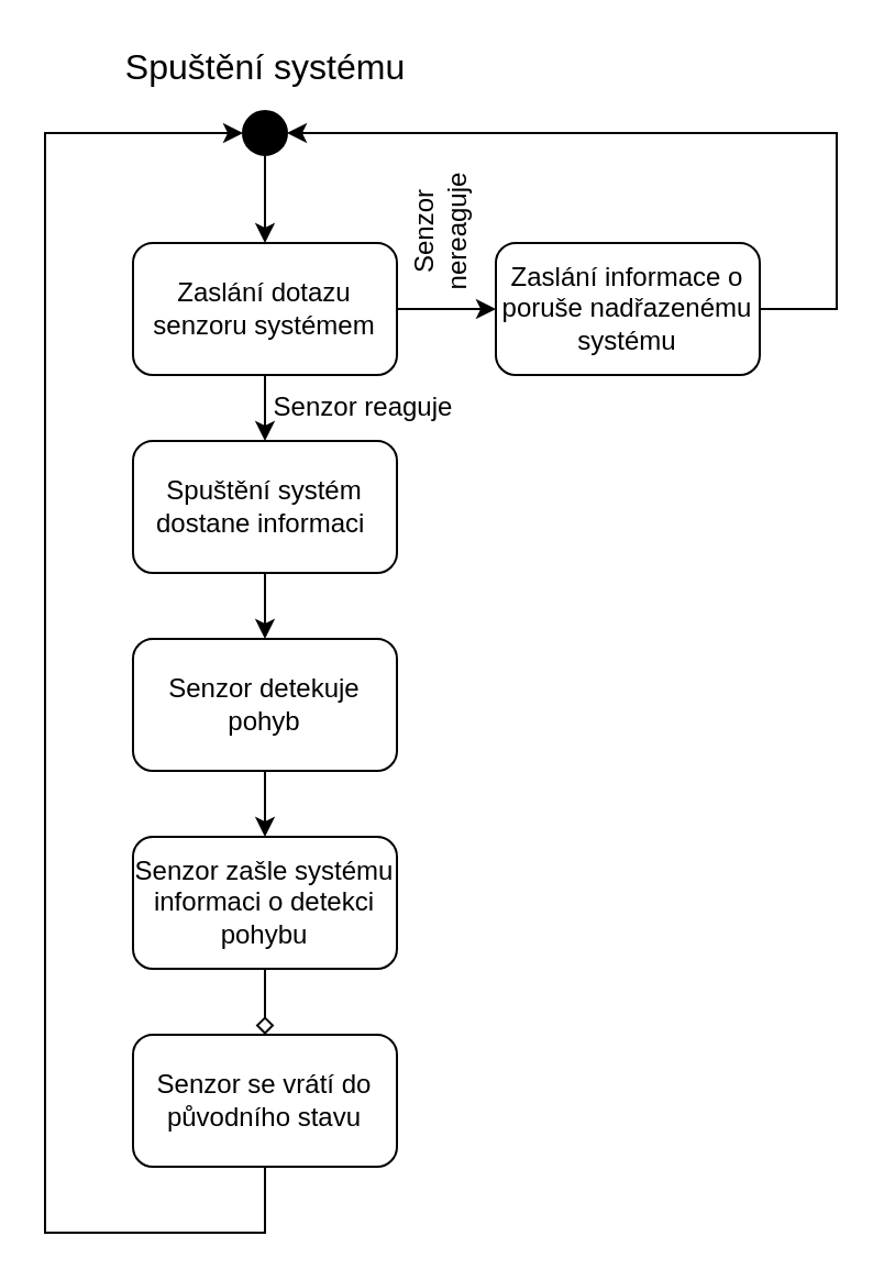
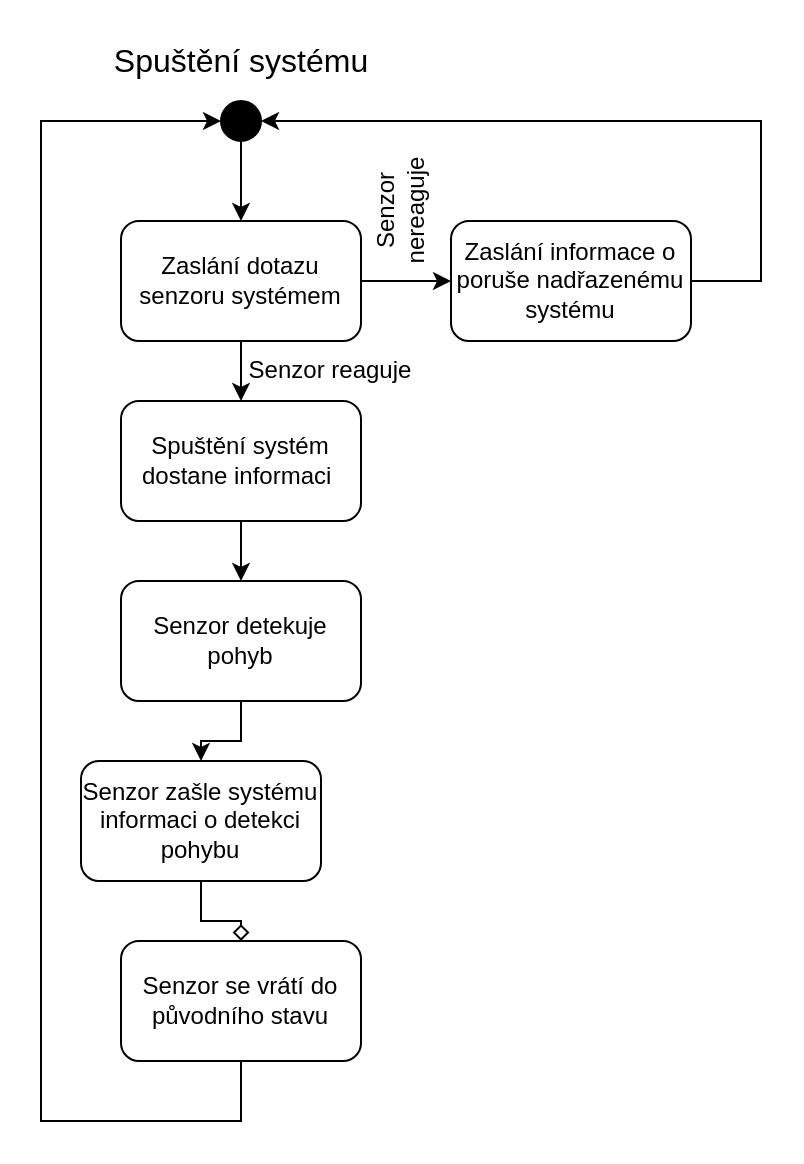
  <mxCell id="0" />
  <mxCell id="1" parent="0" />
  <mxCell id="2" value="" style="edgeStyle=orthogonalEdgeStyle;rounded=0;orthogonalLoop=1;jettySize=auto;html=1;" edge="1" parent="1" source="3" target="6"><mxGeometry relative="1" as="geometry" /></mxCell>
  <mxCell id="3" value="" style="ellipse;whiteSpace=wrap;html=1;aspect=fixed;fillColor=#000000;" vertex="1" parent="1"><mxGeometry x="110" y="50" width="20" height="20" as="geometry" /></mxCell>
  <mxCell id="4" style="edgeStyle=orthogonalEdgeStyle;rounded=0;orthogonalLoop=1;jettySize=auto;html=1;exitX=1;exitY=0.5;exitDx=0;exitDy=0;" edge="1" parent="1" source="6"><mxGeometry relative="1" as="geometry"><mxPoint x="225" y="140" as="targetPoint" /></mxGeometry></mxCell>
  <mxCell id="5" style="edgeStyle=orthogonalEdgeStyle;rounded=0;orthogonalLoop=1;jettySize=auto;html=1;entryX=0.5;entryY=0;entryDx=0;entryDy=0;" edge="1" parent="1" source="6" target="18"><mxGeometry relative="1" as="geometry" /></mxCell>
  <mxCell id="6" value="Zaslání dotazu senzoru systémem" style="rounded=1;whiteSpace=wrap;html=1;fillColor=#FFFFFF;" vertex="1" parent="1"><mxGeometry x="60" y="110" width="120" height="60" as="geometry" /></mxCell>
  <mxCell id="7" value="&lt;font style=&quot;font-size: 16px&quot;&gt;Spuštění systému&lt;/font&gt;" style="text;html=1;align=center;verticalAlign=middle;resizable=0;points=[];autosize=1;strokeColor=none;fillColor=none;" vertex="1" parent="1"><mxGeometry x="50" y="20" width="140" height="20" as="geometry" /></mxCell>
  <mxCell id="8" value="" style="edgeStyle=orthogonalEdgeStyle;rounded=0;orthogonalLoop=1;jettySize=auto;html=1;" edge="1" parent="1" source="9" target="14"><mxGeometry relative="1" as="geometry" /></mxCell>
  <mxCell id="9" value="Senzor detekuje pohyb" style="rounded=1;whiteSpace=wrap;html=1;" vertex="1" parent="1"><mxGeometry x="60" y="290" width="120" height="60" as="geometry" /></mxCell>
  <mxCell id="10" style="edgeStyle=orthogonalEdgeStyle;rounded=0;orthogonalLoop=1;jettySize=auto;html=1;entryX=1;entryY=0.5;entryDx=0;entryDy=0;endArrow=classic;endFill=1;" edge="1" parent="1" source="11" target="3"><mxGeometry relative="1" as="geometry"><Array as="points"><mxPoint x="380" y="140" /><mxPoint x="380" y="60" /></Array></mxGeometry></mxCell>
  <mxCell id="11" value="Zaslání informace o poruše nadřazenému systému" style="rounded=1;whiteSpace=wrap;html=1;" vertex="1" parent="1"><mxGeometry x="225" y="110" width="120" height="60" as="geometry" /></mxCell>
  <mxCell id="12" style="edgeStyle=orthogonalEdgeStyle;rounded=0;orthogonalLoop=1;jettySize=auto;html=1;entryX=0;entryY=0.5;entryDx=0;entryDy=0;" edge="1" parent="1" target="3"><mxGeometry relative="1" as="geometry"><mxPoint x="120" y="550" as="sourcePoint" /><Array as="points"><mxPoint x="120" y="560" /><mxPoint x="20" y="560" /><mxPoint x="20" y="60" /></Array></mxGeometry></mxCell>
  <mxCell id="13" style="edgeStyle=orthogonalEdgeStyle;rounded=0;orthogonalLoop=1;jettySize=auto;html=1;entryX=0.5;entryY=0;entryDx=0;entryDy=0;endArrow=diamond;endFill=0;" edge="1" parent="1" source="14" target="20"><mxGeometry relative="1" as="geometry" /></mxCell>
- <mxCell id="14" value="Senzor zašle systému informaci o detekci pohybu" style="rounded=1;whiteSpace=wrap;html=1;" vertex="1" parent="1"><mxGeometry x="60" y="380" width="120" height="60" as="geometry" /></mxCell>
+ <mxCell id="14" value="Senzor zašle systému informaci o detekci pohybu" style="rounded=1;whiteSpace=wrap;html=1;" vertex="1" parent="1"><mxGeometry x="40" y="380" width="120" height="60" as="geometry" /></mxCell>
  <mxCell id="15" value="Senzor nereaguje" style="text;html=1;strokeColor=none;fillColor=none;align=center;verticalAlign=middle;whiteSpace=wrap;rounded=0;rotation=-90;" vertex="1" parent="1"><mxGeometry x="170" y="90" width="60" height="30" as="geometry" /></mxCell>
  <mxCell id="16" value="Senzor reaguje" style="text;html=1;strokeColor=none;fillColor=none;align=center;verticalAlign=middle;whiteSpace=wrap;rounded=0;" vertex="1" parent="1"><mxGeometry x="120" y="170" width="90" height="30" as="geometry" /></mxCell>
  <mxCell id="17" style="edgeStyle=orthogonalEdgeStyle;rounded=0;orthogonalLoop=1;jettySize=auto;html=1;entryX=0.5;entryY=0;entryDx=0;entryDy=0;" edge="1" parent="1" source="18" target="9"><mxGeometry relative="1" as="geometry" /></mxCell>
  <mxCell id="18" value="Spuštění systém dostane informaci&amp;nbsp;" style="rounded=1;whiteSpace=wrap;html=1;" vertex="1" parent="1"><mxGeometry x="60" y="200" width="120" height="60" as="geometry" /></mxCell>
  <mxCell id="19" style="edgeStyle=orthogonalEdgeStyle;rounded=0;orthogonalLoop=1;jettySize=auto;html=1;exitX=0.5;exitY=1;exitDx=0;exitDy=0;endArrow=none;endFill=0;" edge="1" parent="1" source="20"><mxGeometry relative="1" as="geometry"><mxPoint x="120" y="560" as="targetPoint" /></mxGeometry></mxCell>
  <mxCell id="20" value="Senzor se vrátí do původního stavu" style="rounded=1;whiteSpace=wrap;html=1;" vertex="1" parent="1"><mxGeometry x="60" y="470" width="120" height="60" as="geometry" /></mxCell>
